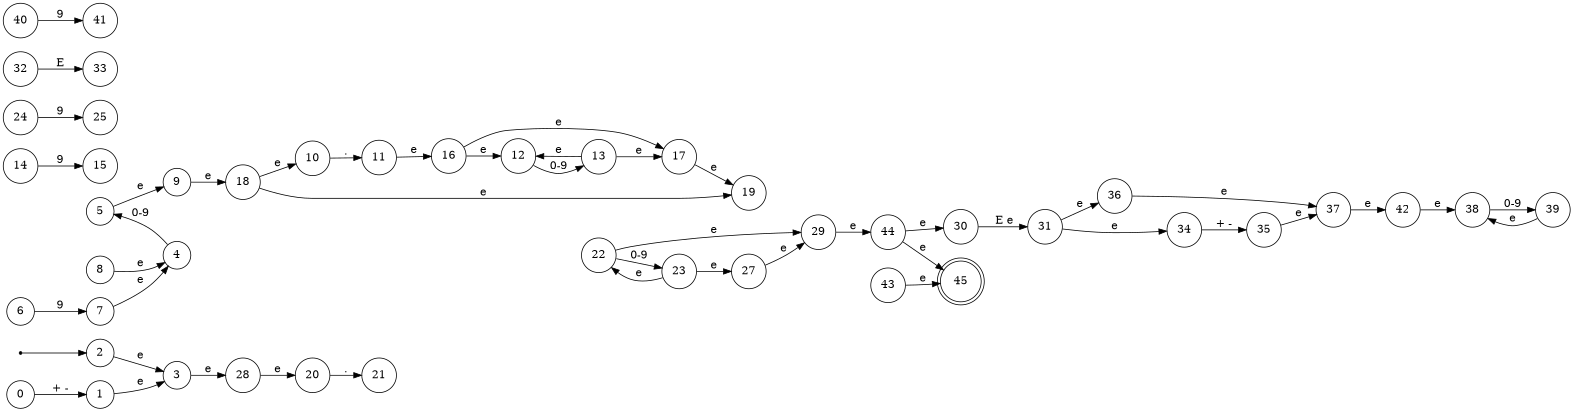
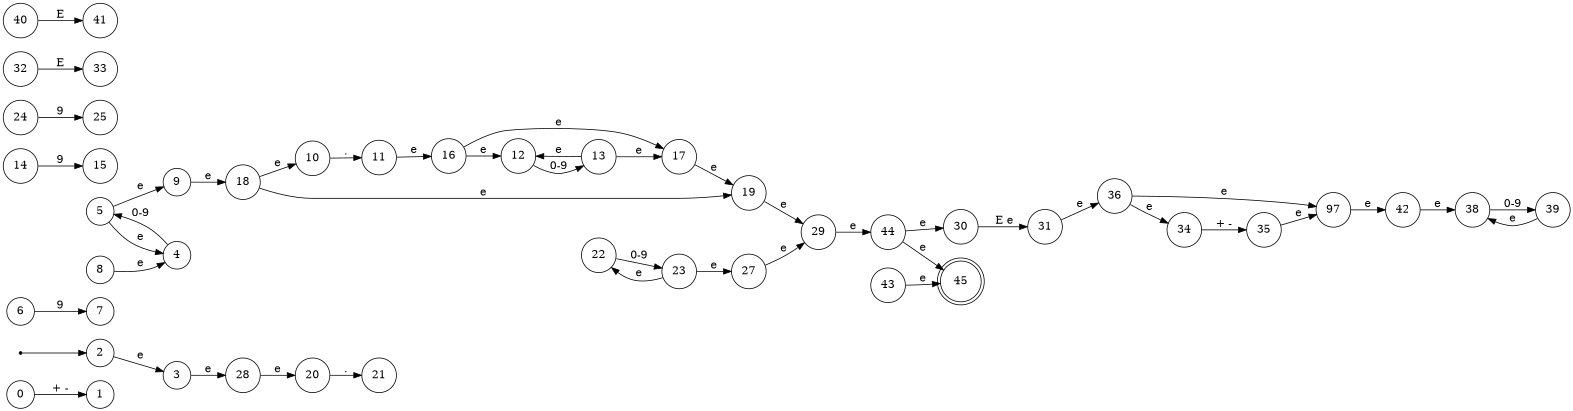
  digraph {
    rankdir=LR
    node [shape=circle]
    _ [shape=point]
    2
    3
    45 [shape=doublecircle]
    28
    0
    1
    20
    8
    4
    21
    5
    9
    18
    10
    19
    6
    7
    11
    29
    16
    12
    17
    13
    14
    15
    44
    30
    22
    23
    27
    24
    25
    31
    36
    34
-   37
+   37 [label=97]
    35
    42
    32
    33
    38
    39
    43
    40
    41
    _ -> 2
    2 -> 3 [label=e]
    3 -> 28 [label=e]
    28 -> 20 [label=e]
    0 -> 1 [label="+ -"]
-   1 -> 3 [label=e]
    20 -> 21 [label="."]
    8 -> 4 [label=e]
    4 -> 5 [label="0-9"]
-   7 -> 4 [label=e]
+   5 -> 4 [label=e]
    5 -> 9 [label=e]
    9 -> 18 [label=e]
    18 -> 10 [label=e]
    18 -> 19 [label=e]
    10 -> 11 [label="."]
-   22 -> 29 [label=e]
+   19 -> 29 [label=e]
    6 -> 7 [label=9]
    11 -> 16 [label=e]
    29 -> 44 [label=e]
    16 -> 12 [label=e]
    16 -> 17 [label=e]
    12 -> 13 [label="0-9"]
    17 -> 19 [label=e]
    13 -> 12 [label=e]
    13 -> 17 [label=e]
    14 -> 15 [label=9]
    44 -> 45 [label=e]
    44 -> 30 [label=e]
    30 -> 31 [label="E e"]
    22 -> 23 [label="0-9"]
    23 -> 22 [label=e]
    23 -> 27 [label=e]
    27 -> 29 [label=e]
    24 -> 25 [label=9]
    31 -> 36 [label=e]
-   31 -> 34 [label=e]
+   36 -> 34 [label=e]
    36 -> 37 [label=e]
    34 -> 35 [label="+ -"]
    37 -> 42 [label=e]
    35 -> 37 [label=e]
    42 -> 38 [label=e]
    32 -> 33 [label=E]
    38 -> 39 [label="0-9"]
    39 -> 38 [label=e]
    43 -> 45 [label=e]
-   40 -> 41 [label=9]
+   40 -> 41 [label=E]
  }
